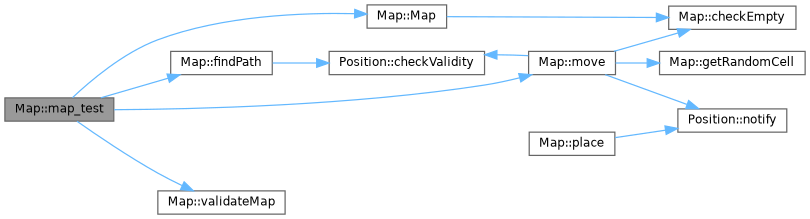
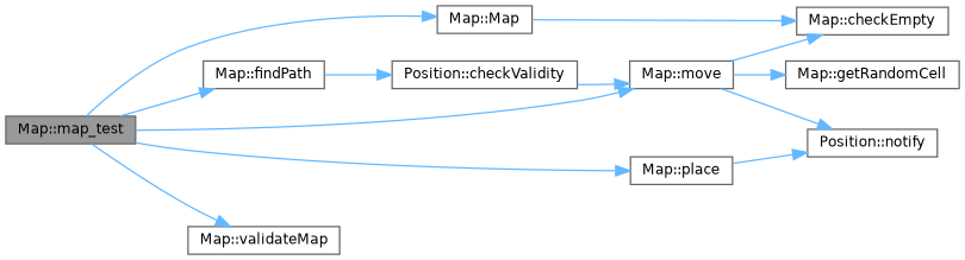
  digraph {
    rankdir=LR
    node [color=grey40 fillcolor=white fontname=Helvetica fontsize=10 shape=box style=filled]
    edge [color=steelblue1 fontname=Helvetica fontsize=10 labelfontname=Helvetica labelfontsize=10 style=solid]
    n1 [color=gray40 fillcolor=grey60 fontcolor=black height=0.2 label="Map::map_test" width=0.4]
    n2 [height=0.2 label="Map::findPath" width=0.4]
    n3 [height=0.2 label="Map::Map" width=0.4]
    n4 [height=0.2 label="Map::move" width=0.4]
    n5 [height=0.2 label="Map::place" width=0.4]
    n6 [height=0.2 label="Map::validateMap" width=0.4]
    n7 [height=0.2 label="Position::checkValidity" width=0.4]
    n8 [height=0.2 label="Map::getRandomCell" width=0.4]
    n9 [height=0.2 label="Map::checkEmpty" width=0.4]
    n10 [height=0.2 label="Position::notify" width=0.4]
    n1 -> n2
    n1 -> n3
    n1 -> n4
+   n1 -> n5
    n1 -> n6
    n2 -> n7
    n3 -> n9
-   n4 -> n7
+   n7 -> n4
    n4 -> n8
    n4 -> n9
    n4 -> n10
    n5 -> n10
  }
